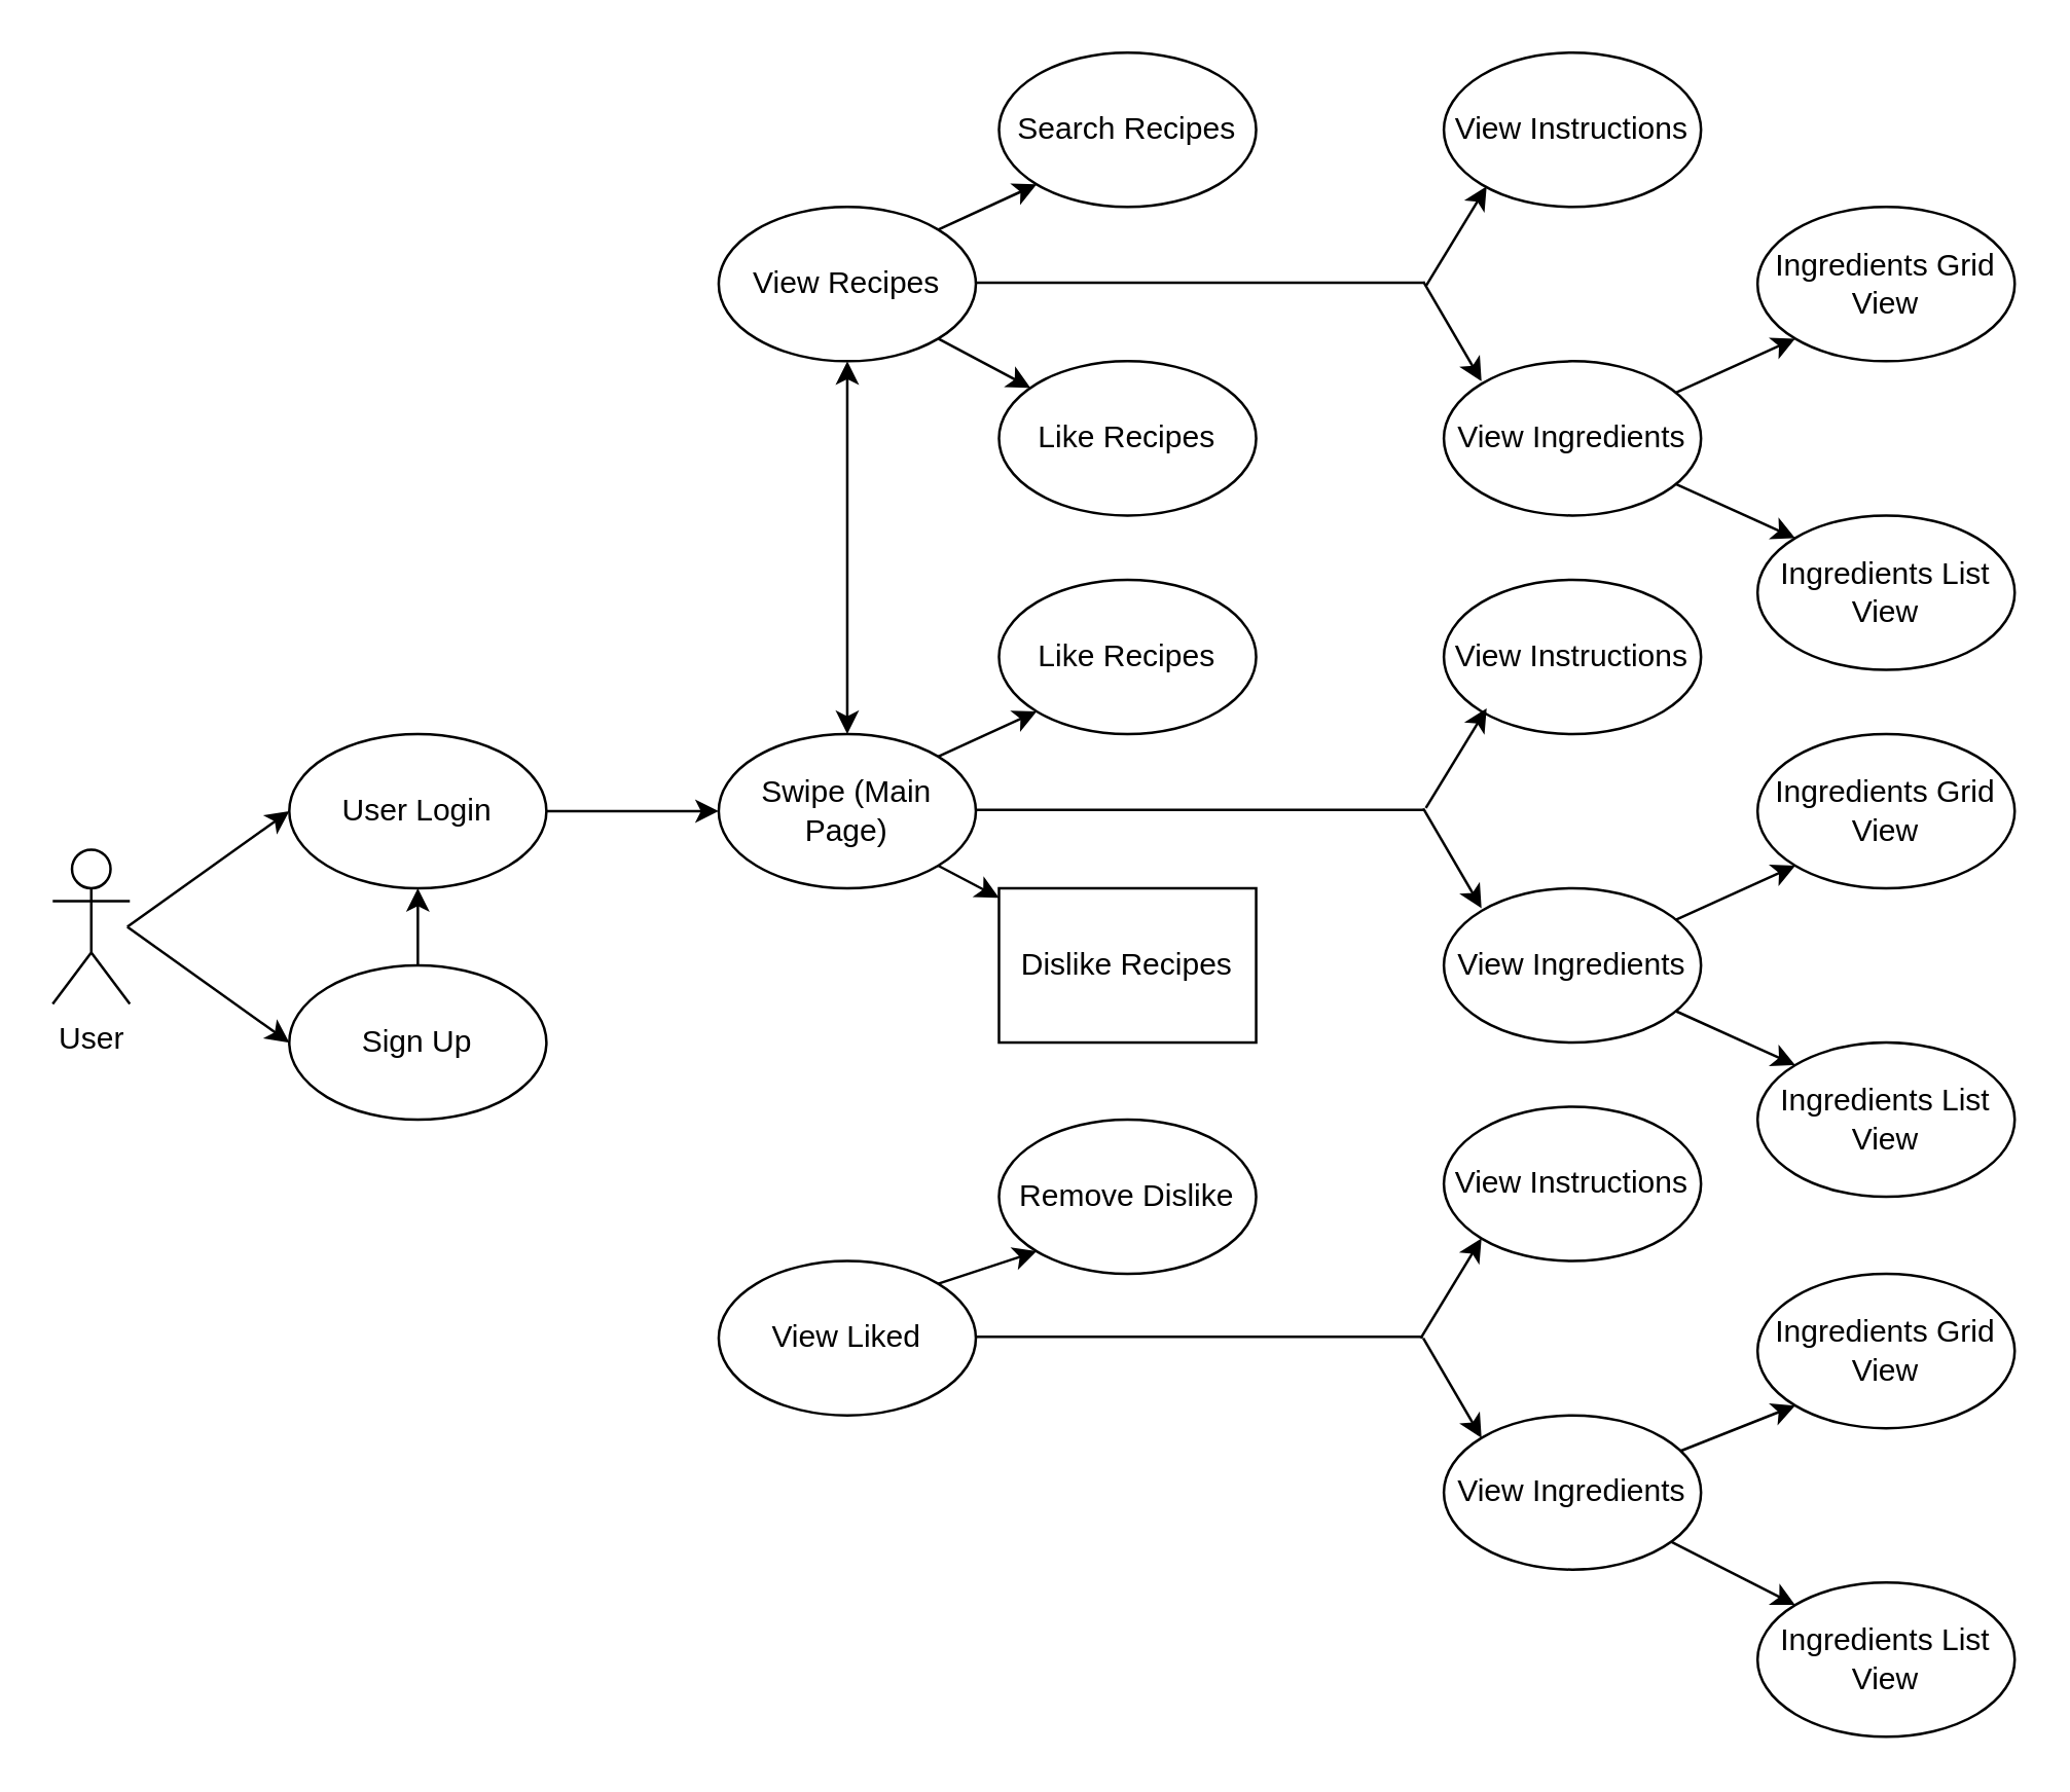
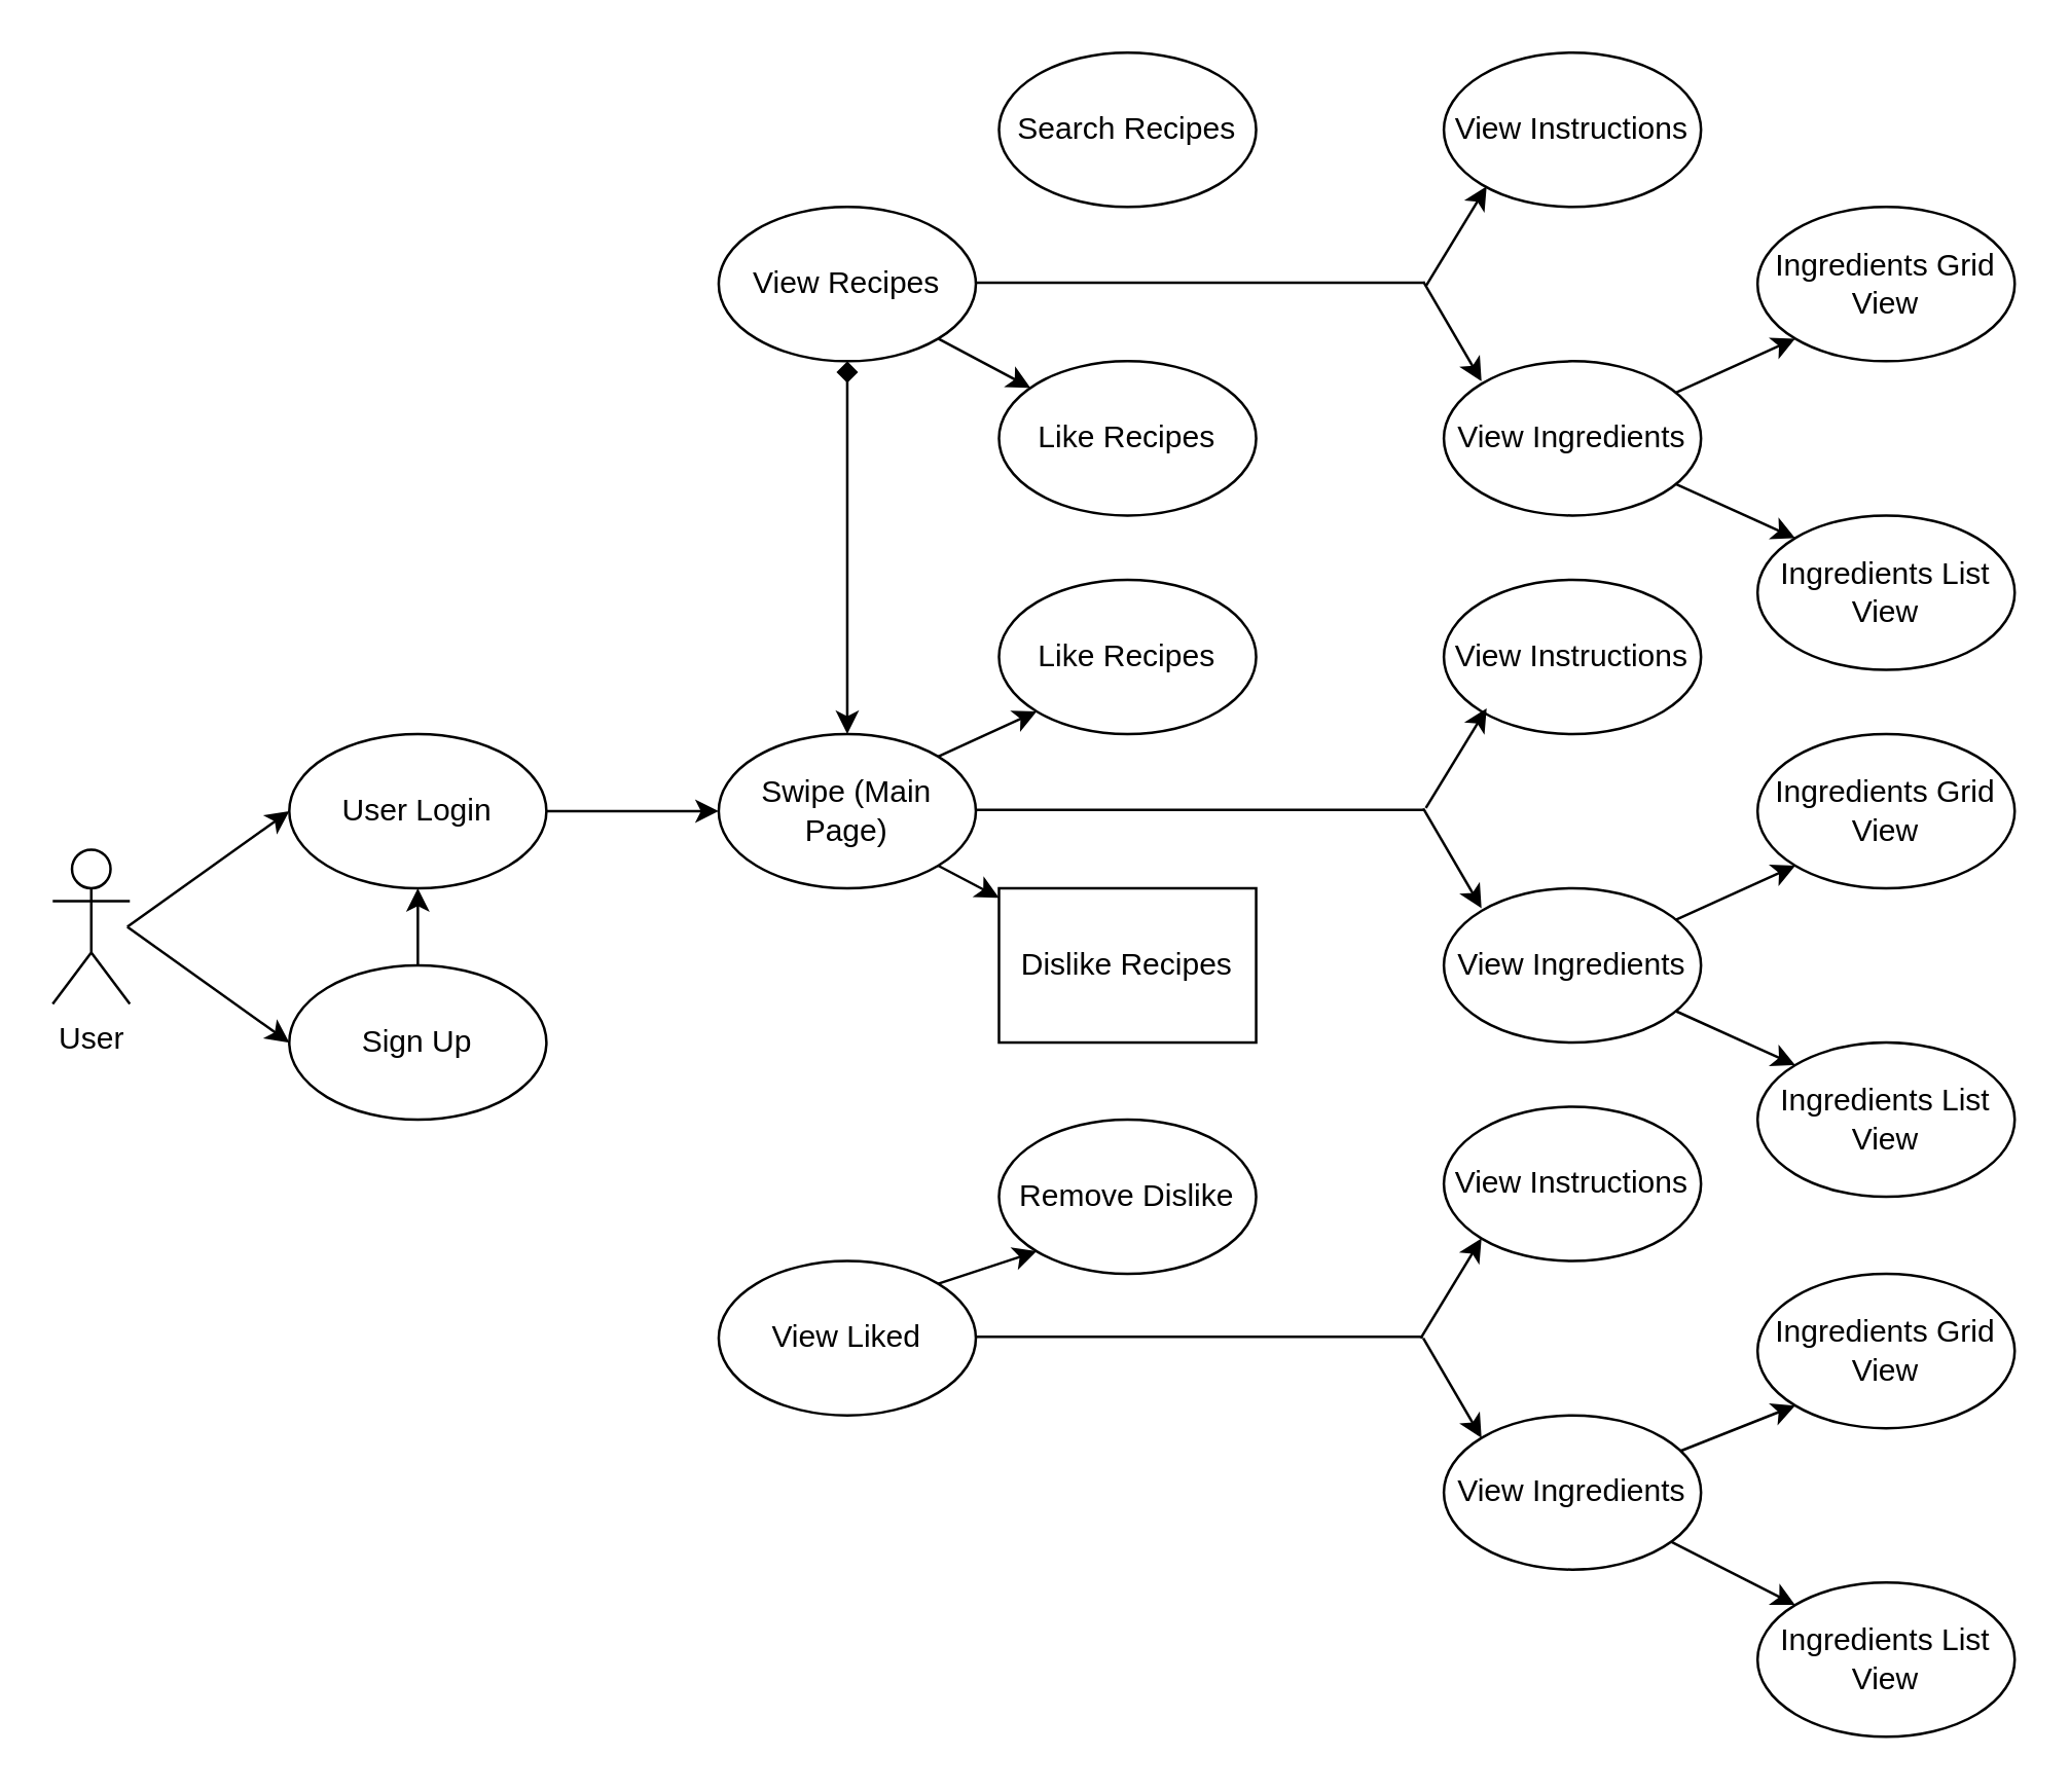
  <mxCell id="0" />
  <mxCell id="1" parent="0" />
  <mxCell id="2" style="rounded=0;orthogonalLoop=1;jettySize=auto;html=1;entryX=0;entryY=0.5;entryDx=0;entryDy=0;" parent="1" target="8" edge="1"><mxGeometry relative="1" as="geometry"><mxPoint x="49" y="360" as="sourcePoint" /></mxGeometry></mxCell>
  <mxCell id="3" style="rounded=0;orthogonalLoop=1;jettySize=auto;html=1;entryX=0;entryY=0.5;entryDx=0;entryDy=0;" parent="1" target="6" edge="1"><mxGeometry relative="1" as="geometry"><mxPoint x="49" y="360" as="sourcePoint" /></mxGeometry></mxCell>
  <mxCell id="4" value="User" style="shape=umlActor;verticalLabelPosition=bottom;verticalAlign=top;html=1;outlineConnect=0;" parent="1" vertex="1"><mxGeometry x="20" y="330" width="30" height="60" as="geometry" /></mxCell>
  <mxCell id="5" style="edgeStyle=none;rounded=0;orthogonalLoop=1;jettySize=auto;html=1;exitX=1;exitY=0.5;exitDx=0;exitDy=0;" parent="1" source="6" target="16" edge="1"><mxGeometry relative="1" as="geometry" /></mxCell>
  <mxCell id="6" value="User Login" style="ellipse;whiteSpace=wrap;html=1;" parent="1" vertex="1"><mxGeometry x="112" y="285" width="100" height="60" as="geometry" /></mxCell>
  <mxCell id="7" style="edgeStyle=none;rounded=0;orthogonalLoop=1;jettySize=auto;html=1;exitX=0.5;exitY=0;exitDx=0;exitDy=0;entryX=0.5;entryY=1;entryDx=0;entryDy=0;" edge="1" parent="1" source="8" target="6"><mxGeometry relative="1" as="geometry" /></mxCell>
  <mxCell id="8" value="Sign Up" style="ellipse;whiteSpace=wrap;html=1;" parent="1" vertex="1"><mxGeometry x="112" y="375" width="100" height="60" as="geometry" /></mxCell>
  <mxCell id="9" style="edgeStyle=none;rounded=0;orthogonalLoop=1;jettySize=auto;html=1;exitX=1;exitY=0;exitDx=0;exitDy=0;entryX=0;entryY=1;entryDx=0;entryDy=0;" edge="1" parent="1" source="10" target="21"><mxGeometry relative="1" as="geometry" /></mxCell>
  <mxCell id="10" value="View Liked" style="ellipse;whiteSpace=wrap;html=1;" parent="1" vertex="1"><mxGeometry x="279" y="490" width="100" height="60" as="geometry" /></mxCell>
- <mxCell id="11" style="rounded=0;orthogonalLoop=1;jettySize=auto;html=1;exitX=1;exitY=0;exitDx=0;exitDy=0;entryX=0;entryY=1;entryDx=0;entryDy=0;" edge="1" parent="1" source="13" target="17"><mxGeometry relative="1" as="geometry" /></mxCell>
  <mxCell id="12" style="edgeStyle=none;rounded=0;orthogonalLoop=1;jettySize=auto;html=1;exitX=1;exitY=1;exitDx=0;exitDy=0;" edge="1" parent="1" source="13" target="19"><mxGeometry relative="1" as="geometry" /></mxCell>
  <mxCell id="13" value="View Recipes" style="ellipse;whiteSpace=wrap;html=1;" parent="1" vertex="1"><mxGeometry x="279" y="80" width="100" height="60" as="geometry" /></mxCell>
  <mxCell id="14" style="edgeStyle=none;rounded=0;orthogonalLoop=1;jettySize=auto;html=1;exitX=1;exitY=0;exitDx=0;exitDy=0;entryX=0;entryY=1;entryDx=0;entryDy=0;" edge="1" parent="1" source="16" target="20"><mxGeometry relative="1" as="geometry" /></mxCell>
  <mxCell id="15" style="edgeStyle=none;rounded=0;orthogonalLoop=1;jettySize=auto;html=1;exitX=1;exitY=1;exitDx=0;exitDy=0;" edge="1" parent="1" source="16" target="18"><mxGeometry relative="1" as="geometry" /></mxCell>
  <mxCell id="16" value="Swipe (Main Page)" style="ellipse;whiteSpace=wrap;html=1;" parent="1" vertex="1"><mxGeometry x="279" y="285" width="100" height="60" as="geometry" /></mxCell>
  <mxCell id="17" value="Search Recipes" style="ellipse;whiteSpace=wrap;html=1;" vertex="1" parent="1"><mxGeometry x="388" y="20" width="100" height="60" as="geometry" /></mxCell>
  <mxCell id="18" value="Dislike Recipes" style="whiteSpace=wrap;html=1;rounded=0;" vertex="1" parent="1"><mxGeometry x="388" y="345" width="100" height="60" as="geometry" /></mxCell>
  <mxCell id="19" value="Like Recipes" style="ellipse;whiteSpace=wrap;html=1;" vertex="1" parent="1"><mxGeometry x="388" y="140" width="100" height="60" as="geometry" /></mxCell>
  <mxCell id="20" value="Like Recipes" style="ellipse;whiteSpace=wrap;html=1;" vertex="1" parent="1"><mxGeometry x="388" y="225" width="100" height="60" as="geometry" /></mxCell>
  <mxCell id="21" value="Remove Dislike" style="ellipse;whiteSpace=wrap;html=1;" vertex="1" parent="1"><mxGeometry x="388" y="435" width="100" height="60" as="geometry" /></mxCell>
  <mxCell id="22" value="" style="endArrow=none;html=1;rounded=0;" edge="1" parent="1"><mxGeometry width="50" height="50" relative="1" as="geometry"><mxPoint x="379" y="314.5" as="sourcePoint" /><mxPoint x="553" y="314.5" as="targetPoint" /></mxGeometry></mxCell>
  <mxCell id="23" value="" style="endArrow=none;html=1;rounded=0;" edge="1" parent="1"><mxGeometry width="50" height="50" relative="1" as="geometry"><mxPoint x="379" y="109.5" as="sourcePoint" /><mxPoint x="553" y="109.5" as="targetPoint" /></mxGeometry></mxCell>
  <mxCell id="24" value="" style="endArrow=none;html=1;rounded=0;" edge="1" parent="1"><mxGeometry width="50" height="50" relative="1" as="geometry"><mxPoint x="379" y="519.5" as="sourcePoint" /><mxPoint x="553" y="519.5" as="targetPoint" /></mxGeometry></mxCell>
- <mxCell id="25" value="" style="endArrow=classic;startArrow=classic;html=1;rounded=0;entryX=0.5;entryY=1;entryDx=0;entryDy=0;exitX=0.5;exitY=0;exitDx=0;exitDy=0;" edge="1" parent="1" source="16" target="13"><mxGeometry width="50" height="50" relative="1" as="geometry"><mxPoint x="408" y="294" as="sourcePoint" /><mxPoint x="458" y="244" as="targetPoint" /></mxGeometry></mxCell>
+ <mxCell id="25" value="" style="endArrow=diamond;startArrow=classic;html=1;rounded=0;entryX=0.5;entryY=1;entryDx=0;entryDy=0;exitX=0.5;exitY=0;exitDx=0;exitDy=0;" edge="1" parent="1" source="16" target="13"><mxGeometry width="50" height="50" relative="1" as="geometry"><mxPoint x="408" y="294" as="sourcePoint" /><mxPoint x="458" y="244" as="targetPoint" /></mxGeometry></mxCell>
  <mxCell id="26" style="edgeStyle=none;rounded=0;orthogonalLoop=1;jettySize=auto;html=1;entryX=0;entryY=1;entryDx=0;entryDy=0;" edge="1" parent="1" source="28" target="46"><mxGeometry relative="1" as="geometry" /></mxCell>
  <mxCell id="27" style="edgeStyle=none;rounded=0;orthogonalLoop=1;jettySize=auto;html=1;entryX=0;entryY=0;entryDx=0;entryDy=0;" edge="1" parent="1" source="28" target="47"><mxGeometry relative="1" as="geometry" /></mxCell>
  <mxCell id="28" value="View Ingredients" style="ellipse;whiteSpace=wrap;html=1;" vertex="1" parent="1"><mxGeometry x="561" y="345" width="100" height="60" as="geometry" /></mxCell>
  <mxCell id="29" value="View Instructions" style="ellipse;whiteSpace=wrap;html=1;" vertex="1" parent="1"><mxGeometry x="561" y="225" width="100" height="60" as="geometry" /></mxCell>
  <mxCell id="30" style="edgeStyle=none;rounded=0;orthogonalLoop=1;jettySize=auto;html=1;entryX=0;entryY=1;entryDx=0;entryDy=0;" edge="1" parent="1" source="32" target="44"><mxGeometry relative="1" as="geometry" /></mxCell>
  <mxCell id="31" style="edgeStyle=none;rounded=0;orthogonalLoop=1;jettySize=auto;html=1;entryX=0;entryY=0;entryDx=0;entryDy=0;" edge="1" parent="1" source="32" target="45"><mxGeometry relative="1" as="geometry" /></mxCell>
  <mxCell id="32" value="View Ingredients" style="ellipse;whiteSpace=wrap;html=1;" vertex="1" parent="1"><mxGeometry x="561" y="140" width="100" height="60" as="geometry" /></mxCell>
  <mxCell id="33" value="View Instructions" style="ellipse;whiteSpace=wrap;html=1;" vertex="1" parent="1"><mxGeometry x="561" y="20" width="100" height="60" as="geometry" /></mxCell>
  <mxCell id="34" style="edgeStyle=none;rounded=0;orthogonalLoop=1;jettySize=auto;html=1;entryX=0;entryY=1;entryDx=0;entryDy=0;" edge="1" parent="1" source="36" target="48"><mxGeometry relative="1" as="geometry" /></mxCell>
  <mxCell id="35" style="edgeStyle=none;rounded=0;orthogonalLoop=1;jettySize=auto;html=1;entryX=0;entryY=0;entryDx=0;entryDy=0;" edge="1" parent="1" source="36" target="49"><mxGeometry relative="1" as="geometry" /></mxCell>
  <mxCell id="36" value="View Ingredients" style="ellipse;whiteSpace=wrap;html=1;" vertex="1" parent="1"><mxGeometry x="561" y="550" width="100" height="60" as="geometry" /></mxCell>
  <mxCell id="37" value="View Instructions" style="ellipse;whiteSpace=wrap;html=1;" vertex="1" parent="1"><mxGeometry x="561" y="430" width="100" height="60" as="geometry" /></mxCell>
  <mxCell id="38" value="" style="endArrow=classic;html=1;rounded=0;entryX=0;entryY=1;entryDx=0;entryDy=0;" edge="1" parent="1" target="37"><mxGeometry width="50" height="50" relative="1" as="geometry"><mxPoint x="552" y="520" as="sourcePoint" /><mxPoint x="602" y="470" as="targetPoint" /></mxGeometry></mxCell>
  <mxCell id="39" value="" style="endArrow=classic;html=1;rounded=0;entryX=0;entryY=0;entryDx=0;entryDy=0;" edge="1" parent="1" target="36"><mxGeometry width="50" height="50" relative="1" as="geometry"><mxPoint x="553" y="520" as="sourcePoint" /><mxPoint x="603" y="470" as="targetPoint" /></mxGeometry></mxCell>
  <mxCell id="40" value="" style="endArrow=classic;html=1;rounded=0;entryX=0;entryY=0;entryDx=0;entryDy=0;" edge="1" parent="1"><mxGeometry width="50" height="50" relative="1" as="geometry"><mxPoint x="553" y="314" as="sourcePoint" /><mxPoint x="575.645" y="352.787" as="targetPoint" /></mxGeometry></mxCell>
  <mxCell id="41" value="" style="endArrow=classic;html=1;rounded=0;entryX=0;entryY=0;entryDx=0;entryDy=0;" edge="1" parent="1"><mxGeometry width="50" height="50" relative="1" as="geometry"><mxPoint x="553" y="109" as="sourcePoint" /><mxPoint x="575.645" y="147.787" as="targetPoint" /></mxGeometry></mxCell>
  <mxCell id="42" value="" style="endArrow=classic;html=1;rounded=0;entryX=0;entryY=1;entryDx=0;entryDy=0;" edge="1" parent="1"><mxGeometry width="50" height="50" relative="1" as="geometry"><mxPoint x="554" y="313.79" as="sourcePoint" /><mxPoint x="577.645" y="275.003" as="targetPoint" /></mxGeometry></mxCell>
  <mxCell id="43" value="" style="endArrow=classic;html=1;rounded=0;entryX=0;entryY=1;entryDx=0;entryDy=0;" edge="1" parent="1"><mxGeometry width="50" height="50" relative="1" as="geometry"><mxPoint x="554" y="110.79" as="sourcePoint" /><mxPoint x="577.645" y="72.003" as="targetPoint" /></mxGeometry></mxCell>
  <mxCell id="44" value="Ingredients Grid View" style="ellipse;whiteSpace=wrap;html=1;" vertex="1" parent="1"><mxGeometry x="683" y="80" width="100" height="60" as="geometry" /></mxCell>
  <mxCell id="45" value="Ingredients List View" style="ellipse;whiteSpace=wrap;html=1;" vertex="1" parent="1"><mxGeometry x="683" y="200" width="100" height="60" as="geometry" /></mxCell>
  <mxCell id="46" value="Ingredients Grid View" style="ellipse;whiteSpace=wrap;html=1;" vertex="1" parent="1"><mxGeometry x="683" y="285" width="100" height="60" as="geometry" /></mxCell>
  <mxCell id="47" value="Ingredients List View" style="ellipse;whiteSpace=wrap;html=1;" vertex="1" parent="1"><mxGeometry x="683" y="405" width="100" height="60" as="geometry" /></mxCell>
  <mxCell id="48" value="Ingredients Grid View" style="ellipse;whiteSpace=wrap;html=1;" vertex="1" parent="1"><mxGeometry x="683" y="495" width="100" height="60" as="geometry" /></mxCell>
  <mxCell id="49" value="Ingredients List View" style="ellipse;whiteSpace=wrap;html=1;" vertex="1" parent="1"><mxGeometry x="683" y="615" width="100" height="60" as="geometry" /></mxCell>
